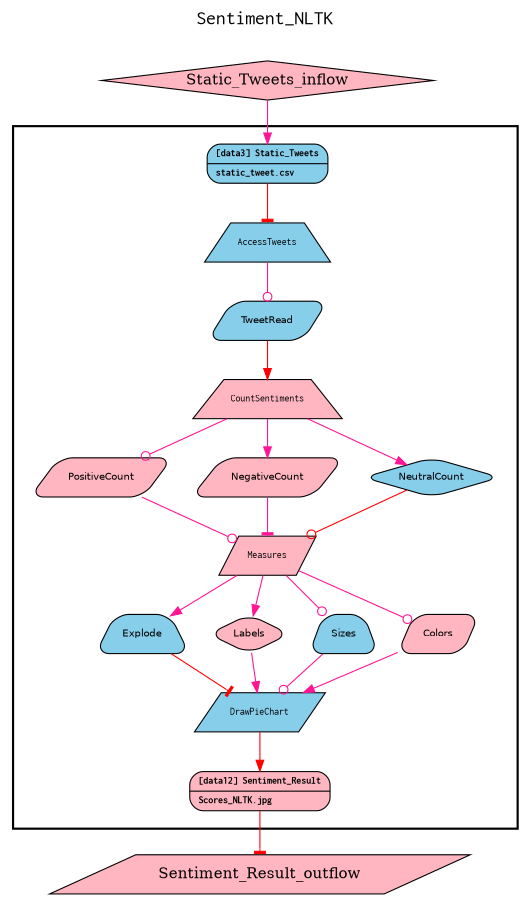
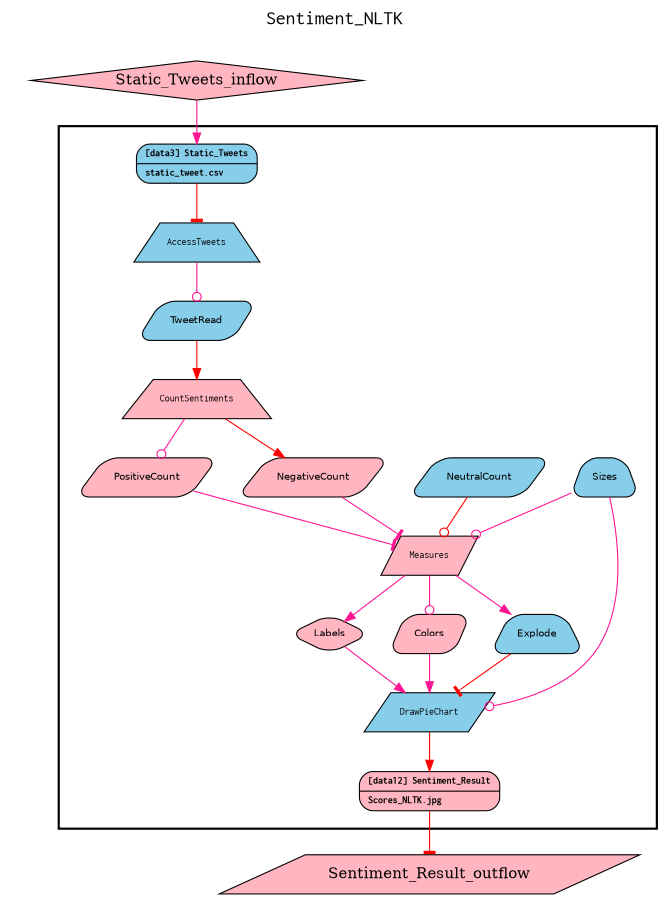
  digraph {
    fontname=Courier
    fontsize=18
    label=Sentiment_NLTK
    labelloc=t
    rankdir=TB
    node [fillcolor=lightpink fontname=Helvetica fontsize=9 peripheries=1 shape=parallelogram style="rounded,filled"]
    edge [arrowhead=normal color=deeppink]
    Measures [fontname=Courier style=filled]
    CountSentiments [fontname=Courier shape=trapezium style=filled]
    AccessTweets [fillcolor=skyblue fontname=Courier shape=trapezium style=filled]
    DrawPieChart [fillcolor=skyblue fontname=Courier style=filled]
    TweetRead [fillcolor=skyblue]
    PositiveCount
    NegativeCount
-   NeutralCount [fillcolor=skyblue shape=diamond]
+   NeutralCount [fillcolor=skyblue]
    Explode [fillcolor=skyblue shape=trapezium]
    Labels [shape=diamond]
    Sizes [fillcolor=skyblue shape=trapezium]
    Colors
    n13 [fillcolor=skyblue fontname="Courier-Bold" label="{<f0> [data3] Static_Tweets |<f1>static_tweet.csv\l}" rankdir=LR shape=record]
    n14 [fontname="Courier-Bold" label="{<f0> [data12] Sentiment_Result |<f1>Scores_NLTK.jpg\l}" rankdir=LR shape=record]
    Static_Tweets_inflow [shape=diamond style=filled width=0.2 fontname="" fontsize=""]
    Sentiment_Result_outflow [style=filled width=0.2 fontname="" fontsize=""]
    subgraph cluster_1 {
      color=black
      label=""
      penwidth=2
      subgraph cluster_2 {
        color=white
        label=""
        penwidth=2
        Measures
        CountSentiments
        AccessTweets
        DrawPieChart
        TweetRead
        PositiveCount
        NegativeCount
        NeutralCount
        Explode
        Labels
        Sizes
        Colors
        n13
        n14
      }
    }
    subgraph cluster_3 {
      color=white
      label=""
      penwidth=2
      subgraph cluster_4 {
        color=white
        label=""
        penwidth=2
        Static_Tweets_inflow
      }
    }
    subgraph cluster_5 {
      color=white
      label=""
      penwidth=2
      subgraph cluster_6 {
        color=white
        label=""
        penwidth=2
        Sentiment_Result_outflow
      }
    }
    Measures -> Explode
    Measures -> Labels
-   Measures -> Sizes [arrowhead=odot]
+   Sizes -> Measures [arrowhead=odot]
    Measures -> Colors [arrowhead=odot]
    CountSentiments -> PositiveCount [arrowhead=odot]
-   CountSentiments -> NegativeCount
-   CountSentiments -> NeutralCount
+   CountSentiments -> NegativeCount [color=red]
    AccessTweets -> TweetRead [arrowhead=odot]
    DrawPieChart -> n14 [color=red]
    TweetRead -> CountSentiments [color=red]
-   PositiveCount -> Measures [arrowhead=odot]
+   PositiveCount -> Measures [arrowhead=tee]
    NegativeCount -> Measures [arrowhead=tee]
    NeutralCount -> Measures [arrowhead=odot color=red]
    Explode -> DrawPieChart [arrowhead=tee color=red]
    Labels -> DrawPieChart
    Sizes -> DrawPieChart [arrowhead=odot]
    Colors -> DrawPieChart
    n13 -> AccessTweets [arrowhead=tee color=red]
    n14 -> Sentiment_Result_outflow [arrowhead=tee color=red]
    Static_Tweets_inflow -> n13
  }
